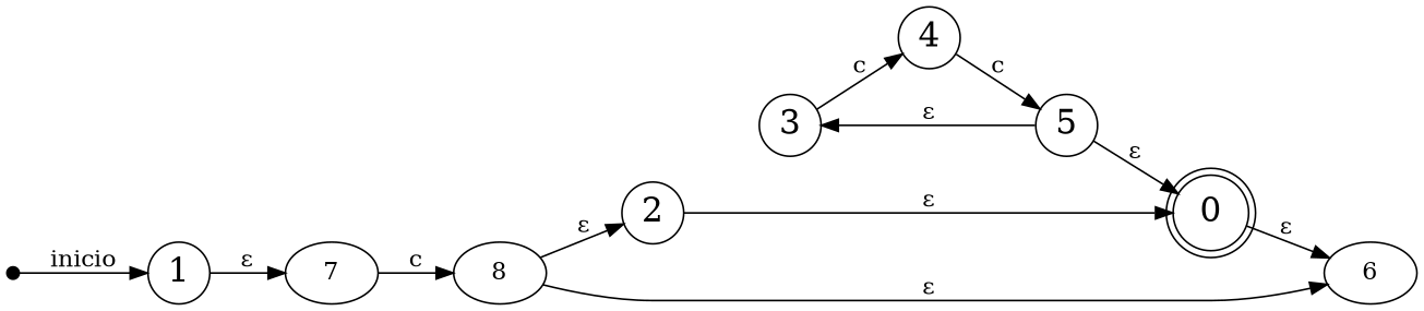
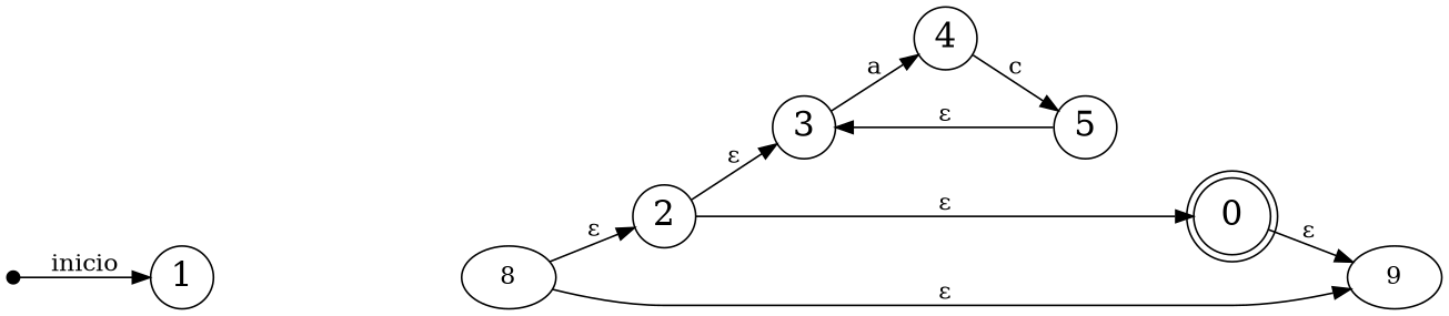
  digraph {
    rankdir=LR
    node [fixedsize=true fontsize=20 shape=circle]
    1 [width=0.5]
    2 [width=0.5]
    3 [width=0.5]
    4 [width=0.5]
    5 [width=0.5]
    n6 [label=0 shape=doublecircle width=0.5]
    inicio [shape=point width=0.1 fixedsize=""]
-   7 [fixedsize="" fontsize="" shape=""]
-   9 [label=6 fixedsize="" fontsize="" shape=""]
+   9 [fixedsize="" fontsize="" shape=""]
    8 [fixedsize="" fontsize="" shape=""]
    subgraph sub_1 {
      1
      2
      3
      4
      5
      n6
      inicio
    }
-   1 -> 7 [label="&#949;"]
+   2 -> 3 [label="&#949;"]
    2 -> n6 [label="&#949;"]
-   3 -> 4 [label=c]
+   3 -> 4 [label=a]
    4 -> 5 [label=c]
    5 -> 3 [label="&#949;"]
-   5 -> n6 [label="&#949;"]
    n6 -> 9 [label="&#949;"]
    inicio -> 1 [label=inicio]
-   7 -> 8 [label=c]
    8 -> 2 [label="&#949;"]
    8 -> 9 [label="&#949;"]
  }
